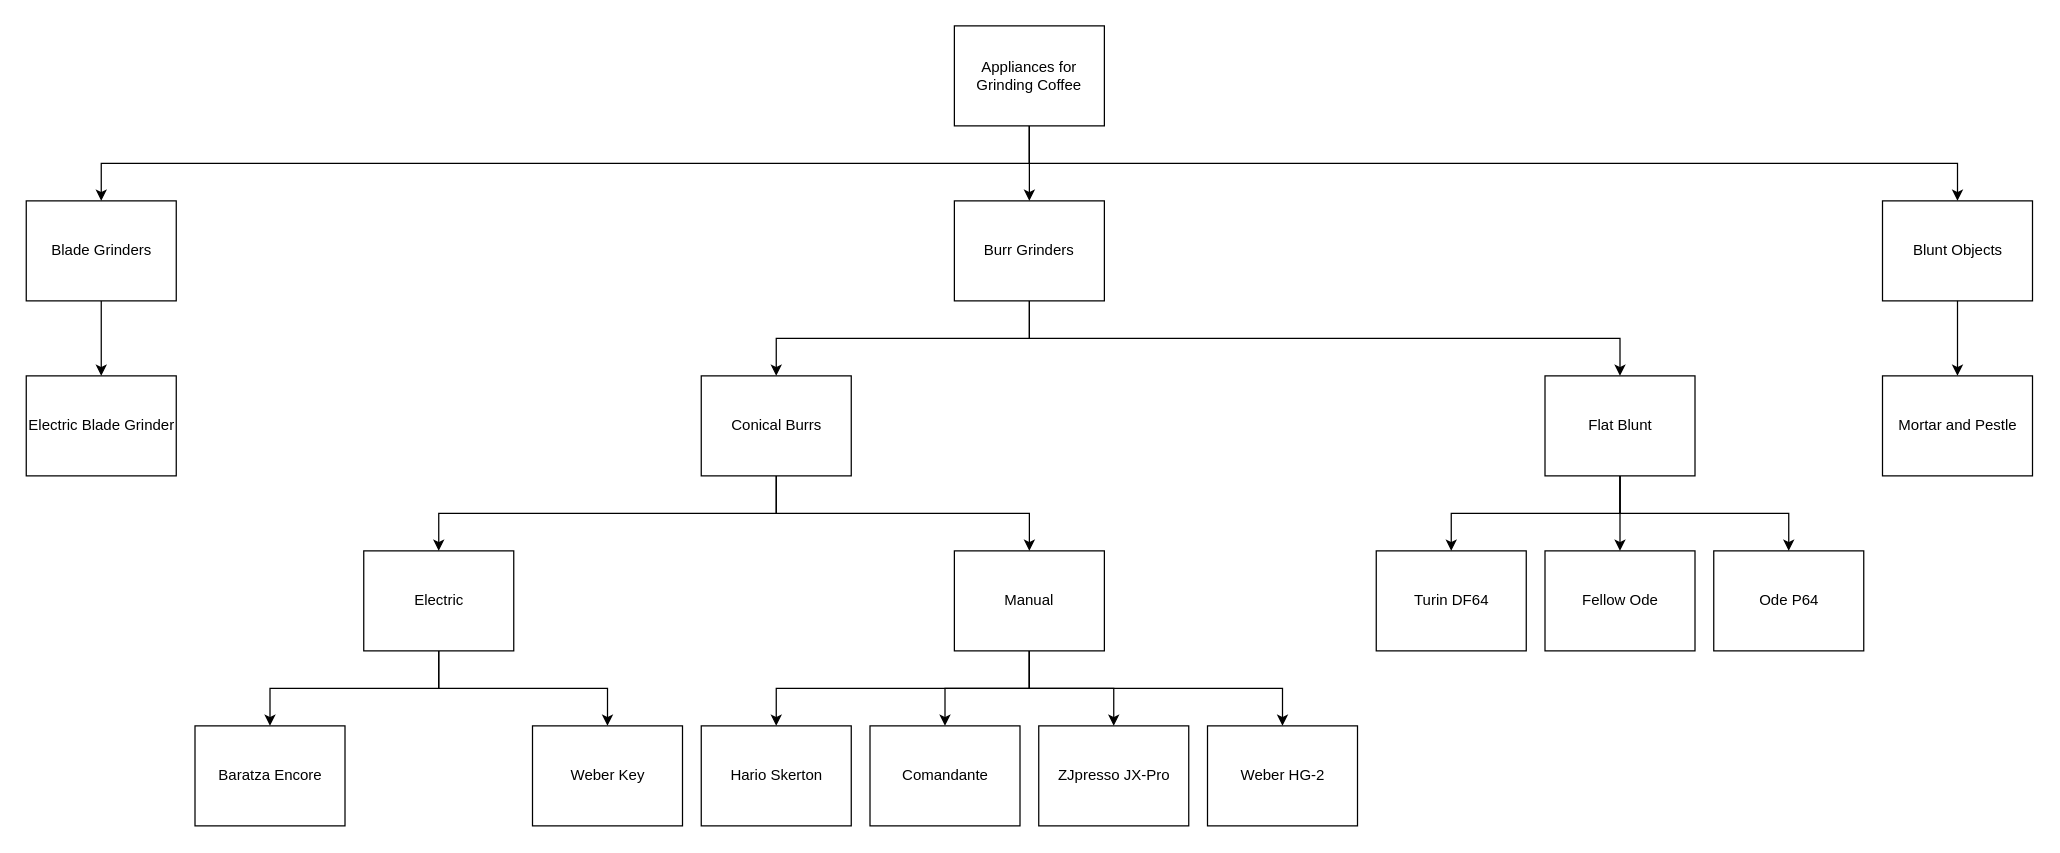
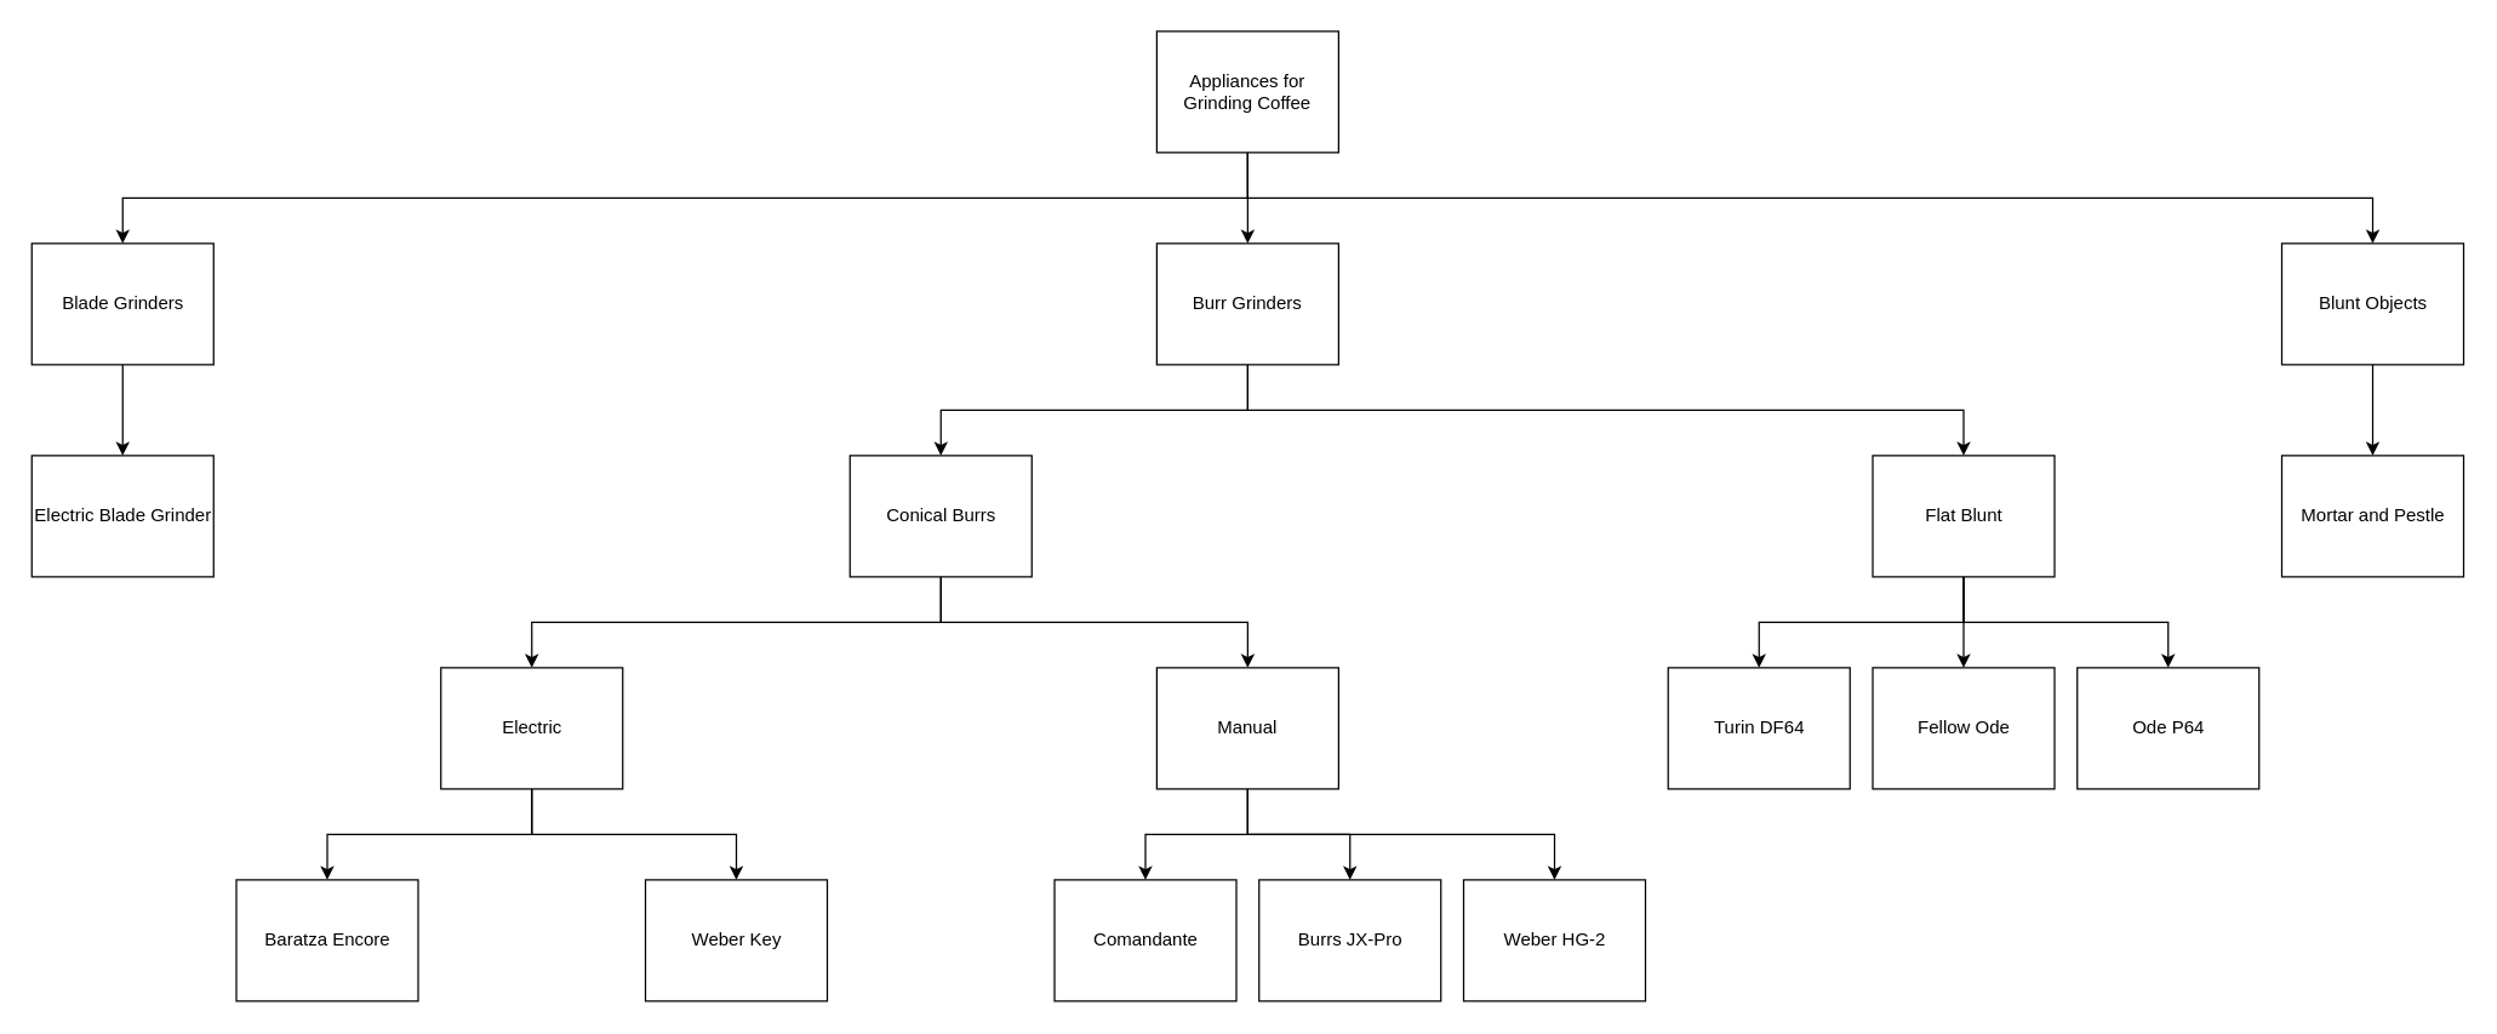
  <mxCell id="0" />
  <mxCell id="1" parent="0" />
  <mxCell id="2" value="Appliances for Grinding Coffee" style="whiteSpace=wrap;rounded=0;dashed=0;" vertex="1" parent="1"><mxGeometry x="763" y="20" width="120" height="80" as="geometry" /></mxCell>
  <mxCell id="3" value="Blade Grinders" style="whiteSpace=wrap;rounded=0;dashed=0;" vertex="1" parent="1"><mxGeometry x="20.5" y="160" width="120" height="80" as="geometry" /></mxCell>
  <mxCell id="4" value="Burr Grinders" style="whiteSpace=wrap;rounded=0;dashed=0;" vertex="1" parent="1"><mxGeometry x="763" y="160" width="120" height="80" as="geometry" /></mxCell>
  <mxCell id="5" value="Blunt Objects" style="whiteSpace=wrap;rounded=0;dashed=0;" vertex="1" parent="1"><mxGeometry x="1505.5" y="160" width="120" height="80" as="geometry" /></mxCell>
  <mxCell id="6" value="Electric Blade Grinder" style="whiteSpace=wrap;rounded=0;dashed=0;" vertex="1" parent="1"><mxGeometry x="20.5" y="300" width="120" height="80" as="geometry" /></mxCell>
  <mxCell id="7" value="Mortar and Pestle" style="whiteSpace=wrap;rounded=0;dashed=0;" vertex="1" parent="1"><mxGeometry x="1505.5" y="300" width="120" height="80" as="geometry" /></mxCell>
  <mxCell id="8" value="Conical Burrs" style="whiteSpace=wrap;rounded=0;dashed=0;" vertex="1" parent="1"><mxGeometry x="560.5" y="300" width="120" height="80" as="geometry" /></mxCell>
  <mxCell id="9" value="Electric" style="whiteSpace=wrap;rounded=0;dashed=0;" vertex="1" parent="1"><mxGeometry x="290.5" y="440" width="120" height="80" as="geometry" /></mxCell>
  <mxCell id="10" value="Manual" style="whiteSpace=wrap;rounded=0;dashed=0;" vertex="1" parent="1"><mxGeometry x="763" y="440" width="120" height="80" as="geometry" /></mxCell>
- <mxCell id="11" value="Hario Skerton" style="whiteSpace=wrap;rounded=0;dashed=0;" vertex="1" parent="1"><mxGeometry x="560.5" y="580" width="120" height="80" as="geometry" /></mxCell>
  <mxCell id="12" value="Comandante" style="whiteSpace=wrap;rounded=0;dashed=0;" vertex="1" parent="1"><mxGeometry x="695.5" y="580" width="120" height="80" as="geometry" /></mxCell>
- <mxCell id="13" value="ZJpresso JX-Pro" style="whiteSpace=wrap;rounded=0;dashed=0;" vertex="1" parent="1"><mxGeometry x="830.5" y="580" width="120" height="80" as="geometry" /></mxCell>
+ <mxCell id="13" value="Burrs JX-Pro" style="whiteSpace=wrap;rounded=0;dashed=0;" vertex="1" parent="1"><mxGeometry x="830.5" y="580" width="120" height="80" as="geometry" /></mxCell>
  <mxCell id="14" value="Weber HG-2" style="whiteSpace=wrap;rounded=0;dashed=0;" vertex="1" parent="1"><mxGeometry x="965.5" y="580" width="120" height="80" as="geometry" /></mxCell>
  <mxCell id="15" value="Baratza Encore" style="whiteSpace=wrap;rounded=0;dashed=0;" vertex="1" parent="1"><mxGeometry x="155.5" y="580" width="120" height="80" as="geometry" /></mxCell>
  <mxCell id="16" value="Weber Key" style="whiteSpace=wrap;rounded=0;dashed=0;" vertex="1" parent="1"><mxGeometry x="425.5" y="580" width="120" height="80" as="geometry" /></mxCell>
  <mxCell id="17" value="Flat Blunt" style="whiteSpace=wrap;rounded=0;dashed=0;" vertex="1" parent="1"><mxGeometry x="1235.5" y="300" width="120" height="80" as="geometry" /></mxCell>
  <mxCell id="18" value="Turin DF64" style="whiteSpace=wrap;rounded=0;dashed=0;" vertex="1" parent="1"><mxGeometry x="1100.5" y="440" width="120" height="80" as="geometry" /></mxCell>
  <mxCell id="19" value="Fellow Ode" style="whiteSpace=wrap;rounded=0;dashed=0;" vertex="1" parent="1"><mxGeometry x="1235.5" y="440" width="120" height="80" as="geometry" /></mxCell>
  <mxCell id="20" value="Ode P64" style="whiteSpace=wrap;rounded=0;dashed=0;" vertex="1" parent="1"><mxGeometry x="1370.5" y="440" width="120" height="80" as="geometry" /></mxCell>
  <mxCell id="21" style="edgeStyle=orthogonalEdgeStyle;orthogonalLoop=1;rounded=0;jettySize=auto;entryX=0.5;entryY=0;exitX=0.5;exitY=1;" edge="1" parent="1" source="2" target="3"><mxGeometry relative="1" as="geometry" /></mxCell>
  <mxCell id="22" style="edgeStyle=orthogonalEdgeStyle;orthogonalLoop=1;rounded=0;jettySize=auto;entryX=0.5;entryY=0;exitX=0.5;exitY=1;" edge="1" parent="1" source="3" target="6"><mxGeometry relative="1" as="geometry" /></mxCell>
  <mxCell id="23" style="edgeStyle=orthogonalEdgeStyle;orthogonalLoop=1;rounded=0;jettySize=auto;entryX=0.5;entryY=0;exitX=0.5;exitY=1;" edge="1" parent="1" source="2" target="4"><mxGeometry relative="1" as="geometry" /></mxCell>
  <mxCell id="24" style="edgeStyle=orthogonalEdgeStyle;orthogonalLoop=1;rounded=0;jettySize=auto;entryX=0.5;entryY=0;exitX=0.5;exitY=1;" edge="1" parent="1" source="4" target="8"><mxGeometry relative="1" as="geometry" /></mxCell>
  <mxCell id="25" style="edgeStyle=orthogonalEdgeStyle;orthogonalLoop=1;rounded=0;jettySize=auto;entryX=0.5;entryY=0;exitX=0.5;exitY=1;" edge="1" parent="1" source="8" target="9"><mxGeometry relative="1" as="geometry" /></mxCell>
  <mxCell id="26" style="edgeStyle=orthogonalEdgeStyle;orthogonalLoop=1;rounded=0;jettySize=auto;entryX=0.5;entryY=0;exitX=0.5;exitY=1;" edge="1" parent="1" source="9" target="15"><mxGeometry relative="1" as="geometry" /></mxCell>
  <mxCell id="27" style="edgeStyle=orthogonalEdgeStyle;orthogonalLoop=1;rounded=0;jettySize=auto;entryX=0.5;entryY=0;exitX=0.5;exitY=1;" edge="1" parent="1" source="9" target="16"><mxGeometry relative="1" as="geometry" /></mxCell>
  <mxCell id="28" style="edgeStyle=orthogonalEdgeStyle;orthogonalLoop=1;rounded=0;jettySize=auto;entryX=0.5;entryY=0;exitX=0.5;exitY=1;" edge="1" parent="1" source="8" target="10"><mxGeometry relative="1" as="geometry" /></mxCell>
- <mxCell id="29" style="edgeStyle=orthogonalEdgeStyle;orthogonalLoop=1;rounded=0;jettySize=auto;entryX=0.5;entryY=0;exitX=0.5;exitY=1;" edge="1" parent="1" source="10" target="11"><mxGeometry relative="1" as="geometry" /></mxCell>
  <mxCell id="30" style="edgeStyle=orthogonalEdgeStyle;orthogonalLoop=1;rounded=0;jettySize=auto;entryX=0.5;entryY=0;exitX=0.5;exitY=1;" edge="1" parent="1" source="10" target="12"><mxGeometry relative="1" as="geometry" /></mxCell>
  <mxCell id="31" style="edgeStyle=orthogonalEdgeStyle;orthogonalLoop=1;rounded=0;jettySize=auto;entryX=0.5;entryY=0;exitX=0.5;exitY=1;" edge="1" parent="1" source="10" target="13"><mxGeometry relative="1" as="geometry" /></mxCell>
  <mxCell id="32" style="edgeStyle=orthogonalEdgeStyle;orthogonalLoop=1;rounded=0;jettySize=auto;entryX=0.5;entryY=0;exitX=0.5;exitY=1;" edge="1" parent="1" source="10" target="14"><mxGeometry relative="1" as="geometry" /></mxCell>
  <mxCell id="33" style="edgeStyle=orthogonalEdgeStyle;orthogonalLoop=1;rounded=0;jettySize=auto;entryX=0.5;entryY=0;exitX=0.5;exitY=1;" edge="1" parent="1" source="4" target="17"><mxGeometry relative="1" as="geometry" /></mxCell>
  <mxCell id="34" style="edgeStyle=orthogonalEdgeStyle;orthogonalLoop=1;rounded=0;jettySize=auto;entryX=0.5;entryY=0;exitX=0.5;exitY=1;" edge="1" parent="1" source="17" target="18"><mxGeometry relative="1" as="geometry" /></mxCell>
  <mxCell id="35" style="edgeStyle=orthogonalEdgeStyle;orthogonalLoop=1;rounded=0;jettySize=auto;entryX=0.5;entryY=0;exitX=0.5;exitY=1;" edge="1" parent="1" source="17" target="19"><mxGeometry relative="1" as="geometry" /></mxCell>
  <mxCell id="36" style="edgeStyle=orthogonalEdgeStyle;orthogonalLoop=1;rounded=0;jettySize=auto;entryX=0.5;entryY=0;exitX=0.5;exitY=1;" edge="1" parent="1" source="17" target="20"><mxGeometry relative="1" as="geometry" /></mxCell>
  <mxCell id="37" style="edgeStyle=orthogonalEdgeStyle;orthogonalLoop=1;rounded=0;jettySize=auto;entryX=0.5;entryY=0;exitX=0.5;exitY=1;" edge="1" parent="1" source="2" target="5"><mxGeometry relative="1" as="geometry" /></mxCell>
  <mxCell id="38" style="edgeStyle=orthogonalEdgeStyle;orthogonalLoop=1;rounded=0;jettySize=auto;entryX=0.5;entryY=0;exitX=0.5;exitY=1;" edge="1" parent="1" source="5" target="7"><mxGeometry relative="1" as="geometry" /></mxCell>
